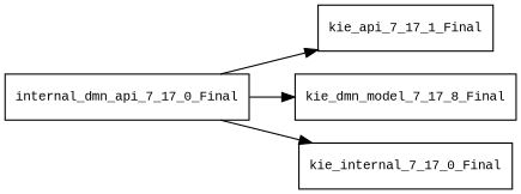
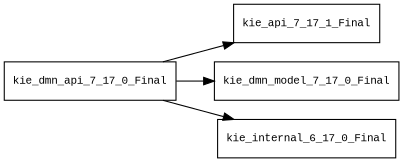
  digraph {
    fontname="Liberation Mono"
    rankdir=LR
    node [fontname="Liberation Mono" fontsize=10.0 shape=box]
    edge [fontname="Liberation Mono"]
    n1 [label=kie_api_7_17_1_Final]
-   kie_dmn_api_7_17_0_Final [label=internal_dmn_api_7_17_0_Final]
-   kie_dmn_model_7_17_0_Final [label=kie_dmn_model_7_17_8_Final]
-   kie_internal_7_17_0_Final
+   kie_dmn_api_7_17_0_Final
+   kie_dmn_model_7_17_0_Final
+   kie_internal_7_17_0_Final [label=kie_internal_6_17_0_Final]
    kie_dmn_api_7_17_0_Final -> n1
    kie_dmn_api_7_17_0_Final -> kie_dmn_model_7_17_0_Final
    kie_dmn_api_7_17_0_Final -> kie_internal_7_17_0_Final
  }
